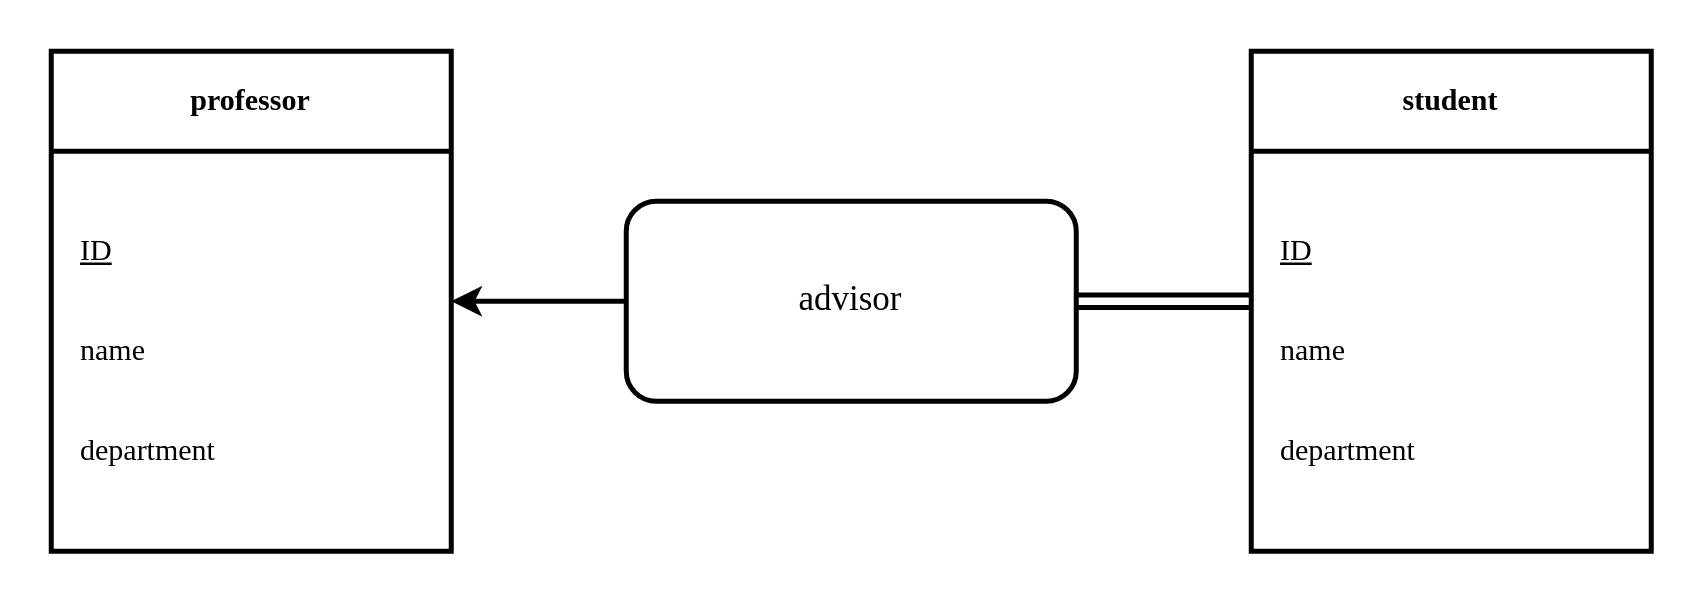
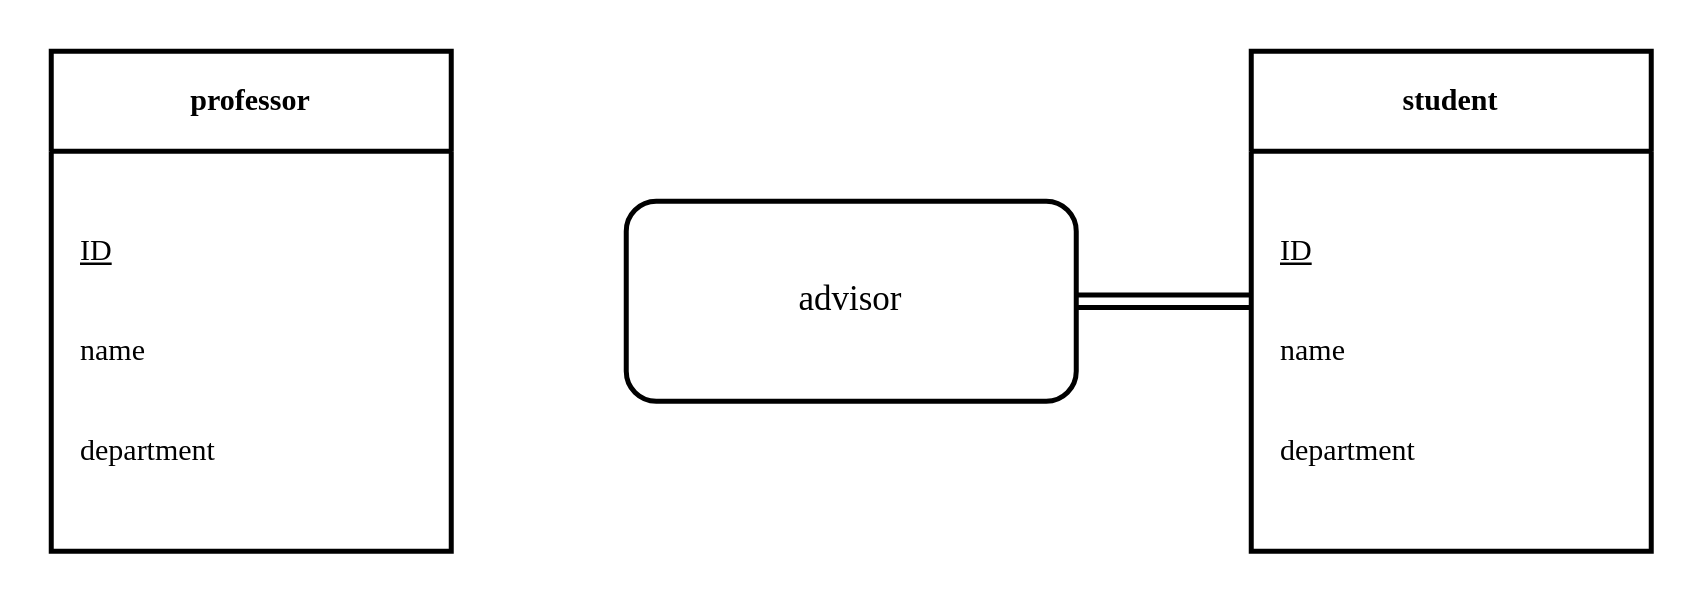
  <mxCell id="0" />
  <mxCell id="1" parent="0" />
- <mxCell id="2" style="edgeStyle=orthogonalEdgeStyle;rounded=0;orthogonalLoop=1;jettySize=auto;html=1;exitX=1;exitY=0.5;exitDx=0;exitDy=0;entryX=0;entryY=0.5;entryDx=0;entryDy=0;startArrow=classic;startFill=1;endArrow=none;endFill=0;strokeWidth=2;" parent="1" source="3" target="14" edge="1"><mxGeometry relative="1" as="geometry" /></mxCell>
  <mxCell id="3" value="professor" style="swimlane;whiteSpace=wrap;html=1;startSize=40;fontFamily=Pretendard Medium;strokeWidth=2;fillColor=none;" parent="1" vertex="1"><mxGeometry x="20" y="20" width="160" height="200" as="geometry" /></mxCell>
  <mxCell id="4" value="" style="rounded=0;whiteSpace=wrap;html=1;fillColor=none;" parent="3" vertex="1"><mxGeometry y="40" width="160" height="160" as="geometry" /></mxCell>
  <mxCell id="5" value="&lt;u&gt;ID&lt;/u&gt;" style="text;html=1;align=left;verticalAlign=middle;whiteSpace=wrap;rounded=0;fontFamily=Pretendard Medium;" parent="3" vertex="1"><mxGeometry x="10" y="60" width="140" height="40" as="geometry" /></mxCell>
  <mxCell id="6" value="name" style="text;html=1;align=left;verticalAlign=middle;whiteSpace=wrap;rounded=0;fontFamily=Pretendard Medium;" parent="3" vertex="1"><mxGeometry x="10" y="100" width="140" height="40" as="geometry" /></mxCell>
  <mxCell id="7" value="department" style="text;html=1;align=left;verticalAlign=middle;whiteSpace=wrap;rounded=0;fontFamily=Pretendard Medium;" parent="3" vertex="1"><mxGeometry x="10" y="140" width="140" height="40" as="geometry" /></mxCell>
  <mxCell id="8" style="rounded=0;orthogonalLoop=1;jettySize=auto;html=1;exitX=0;exitY=0.5;exitDx=0;exitDy=0;entryX=1;entryY=0.5;entryDx=0;entryDy=0;endArrow=none;endFill=0;strokeWidth=2;sourcePerimeterSpacing=0;targetPerimeterSpacing=0;shape=link;" parent="1" source="9" target="14" edge="1"><mxGeometry relative="1" as="geometry" /></mxCell>
  <mxCell id="9" value="student" style="swimlane;whiteSpace=wrap;html=1;startSize=40;fontFamily=Pretendard Medium;strokeWidth=2;fillColor=none;" parent="1" vertex="1"><mxGeometry x="500" y="20" width="160" height="200" as="geometry" /></mxCell>
  <mxCell id="10" value="" style="rounded=0;whiteSpace=wrap;html=1;fillColor=none;" parent="9" vertex="1"><mxGeometry y="40" width="160" height="160" as="geometry" /></mxCell>
  <mxCell id="11" value="&lt;u&gt;ID&lt;/u&gt;" style="text;html=1;align=left;verticalAlign=middle;whiteSpace=wrap;rounded=0;fontFamily=Pretendard Medium;" parent="9" vertex="1"><mxGeometry x="10" y="60" width="140" height="40" as="geometry" /></mxCell>
  <mxCell id="12" value="name" style="text;html=1;align=left;verticalAlign=middle;whiteSpace=wrap;rounded=0;fontFamily=Pretendard Medium;" parent="9" vertex="1"><mxGeometry x="10" y="100" width="140" height="40" as="geometry" /></mxCell>
  <mxCell id="13" value="department" style="text;html=1;align=left;verticalAlign=middle;whiteSpace=wrap;rounded=0;fontFamily=Pretendard Medium;" parent="9" vertex="1"><mxGeometry x="10" y="140" width="140" height="40" as="geometry" /></mxCell>
  <mxCell id="14" value="&lt;font style=&quot;font-size: 14px;&quot;&gt;advisor&lt;/font&gt;" style="whiteSpace=wrap;html=1;fontFamily=Pretendard Medium;fontSize=14;strokeWidth=2;fillColor=none;rounded=1;" parent="1" vertex="1"><mxGeometry x="250" y="80" width="180" height="80" as="geometry" /></mxCell>
